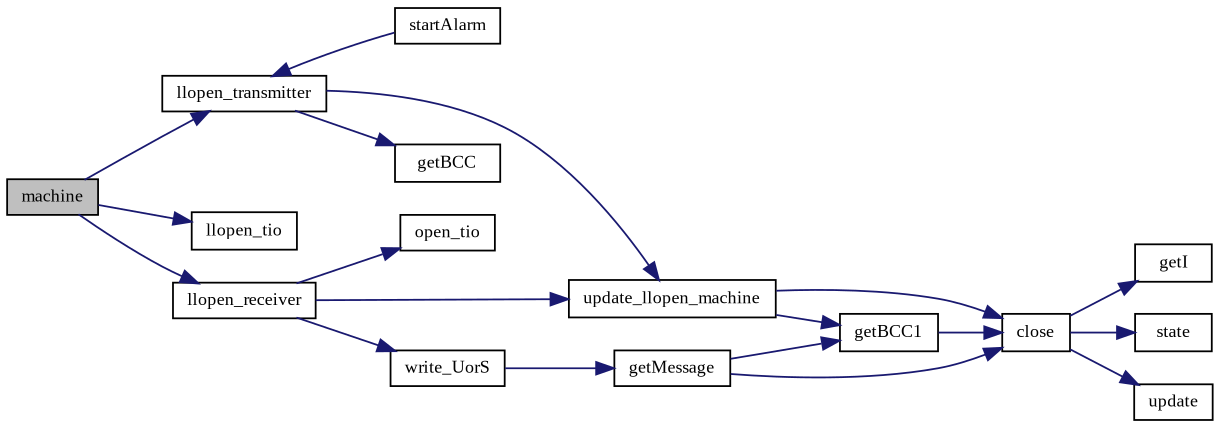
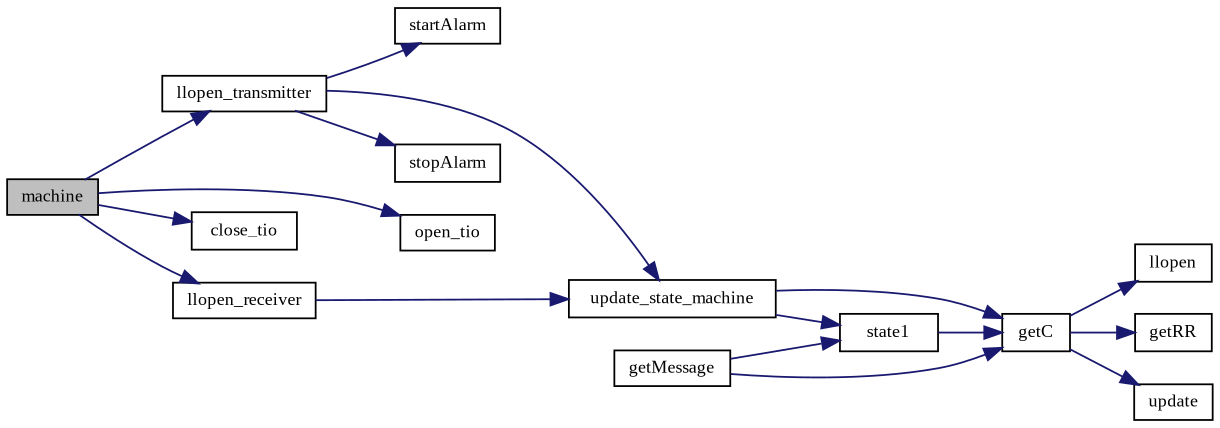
  digraph {
    fontname="Liberation Serif"
    rankdir=LR
    node [color=black fillcolor=white fontname="Liberation Serif" fontsize=10 shape=record style=filled]
    edge [color=midnightblue fontname="Liberation Serif" fontsize=10 labelfontname=Helvetica labelfontsize=10 style=solid]
    n1 [fillcolor=grey75 fontcolor=black height=0.2 label=machine width=0.4]
    n2 [height=0.2 label=open_tio width=0.4]
    n3 [height=0.2 label=llopen_transmitter width=0.4]
-   n4 [height=0.2 label=llopen_tio width=0.4]
+   n4 [height=0.2 label=close_tio width=0.4]
    n5 [height=0.2 label=llopen_receiver width=0.4]
    n6 [height=0.2 label=startAlarm width=0.4]
-   n7 [height=0.2 label=update_llopen_machine width=0.4]
-   n8 [height=0.2 label=getBCC width=0.4]
-   n9 [height=0.2 label=write_UorS width=0.4]
+   n7 [height=0.2 label=update_state_machine width=0.4]
+   n8 [height=0.2 label=stopAlarm width=0.4]
    n10 [height=0.2 label=getMessage width=0.4]
-   n11 [height=0.2 label=close width=0.4]
-   n12 [height=0.2 label=getBCC1 width=0.4]
-   n13 [height=0.2 label=getI width=0.4]
-   n14 [height=0.2 label=state width=0.4]
+   n11 [height=0.2 label=getC width=0.4]
+   n12 [height=0.2 label=state1 width=0.4]
+   n13 [height=0.2 label=llopen width=0.4]
+   n14 [height=0.2 label=getRR width=0.4]
    n15 [height=0.2 label=update width=0.4]
-   n5 -> n2
+   n1 -> n2
    n1 -> n3
    n1 -> n4
    n1 -> n5
-   n6 -> n3
+   n3 -> n6
    n3 -> n7
    n3 -> n8
    n5 -> n7
-   n5 -> n9
    n7 -> n11
    n7 -> n12
-   n9 -> n10
    n10 -> n11
    n10 -> n12
    n11 -> n13
    n11 -> n14
    n11 -> n15
    n12 -> n11
  }
